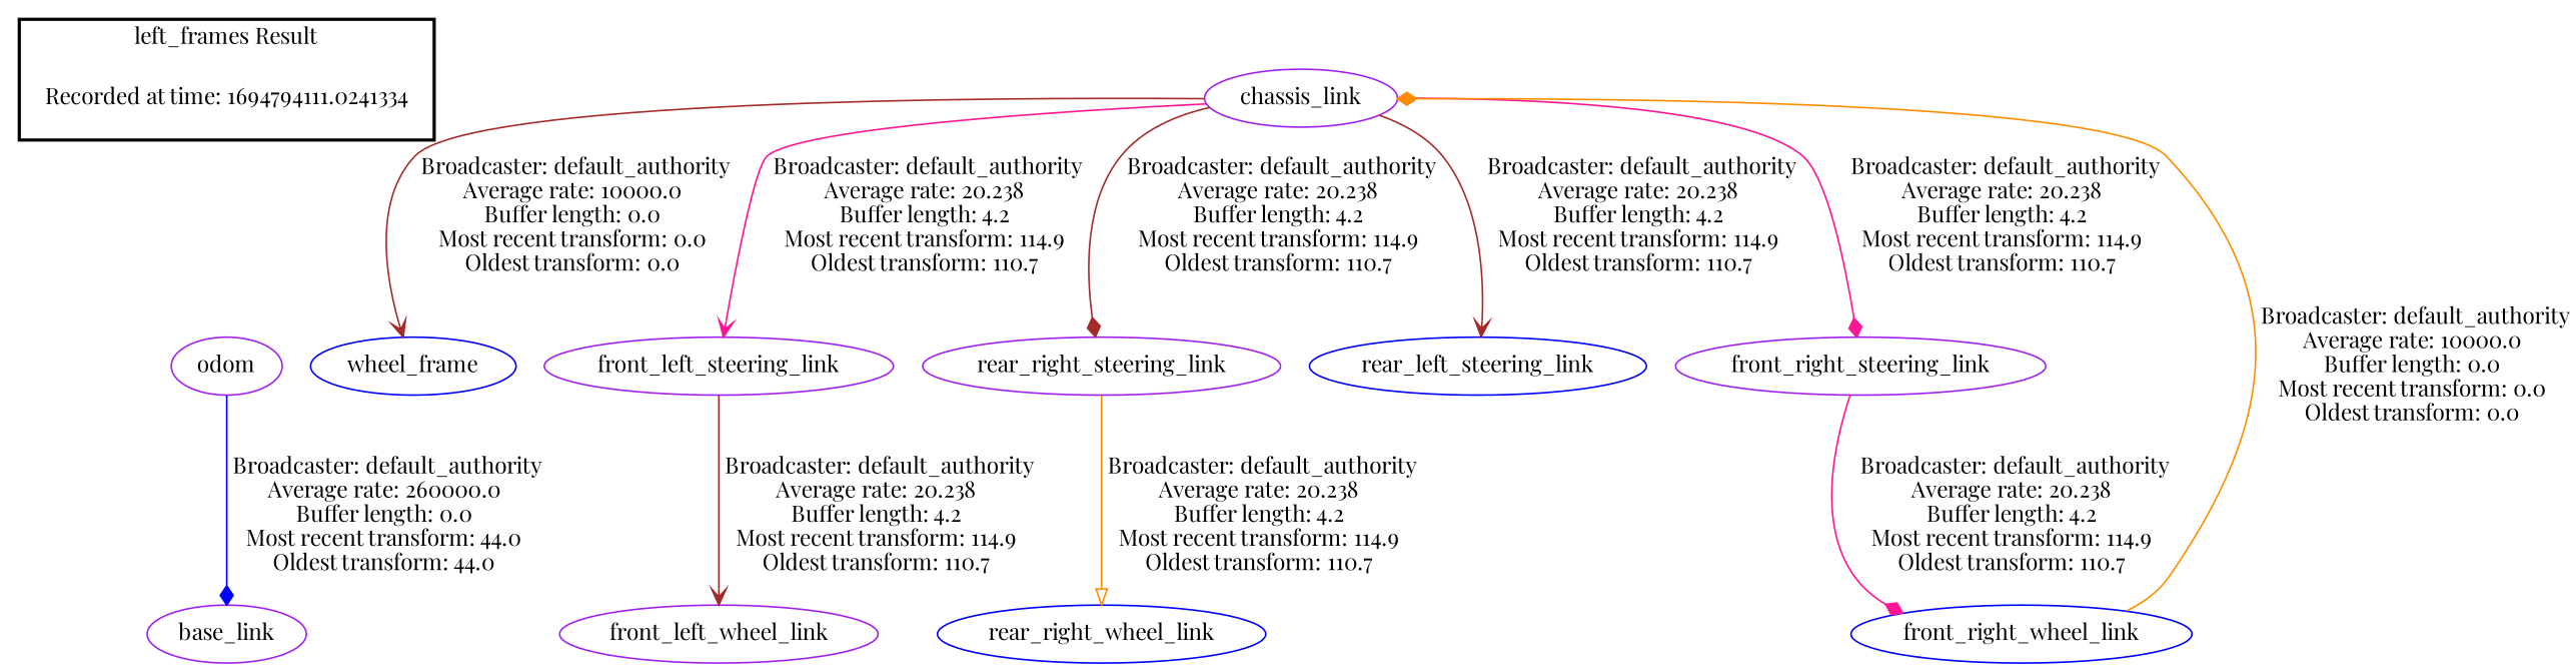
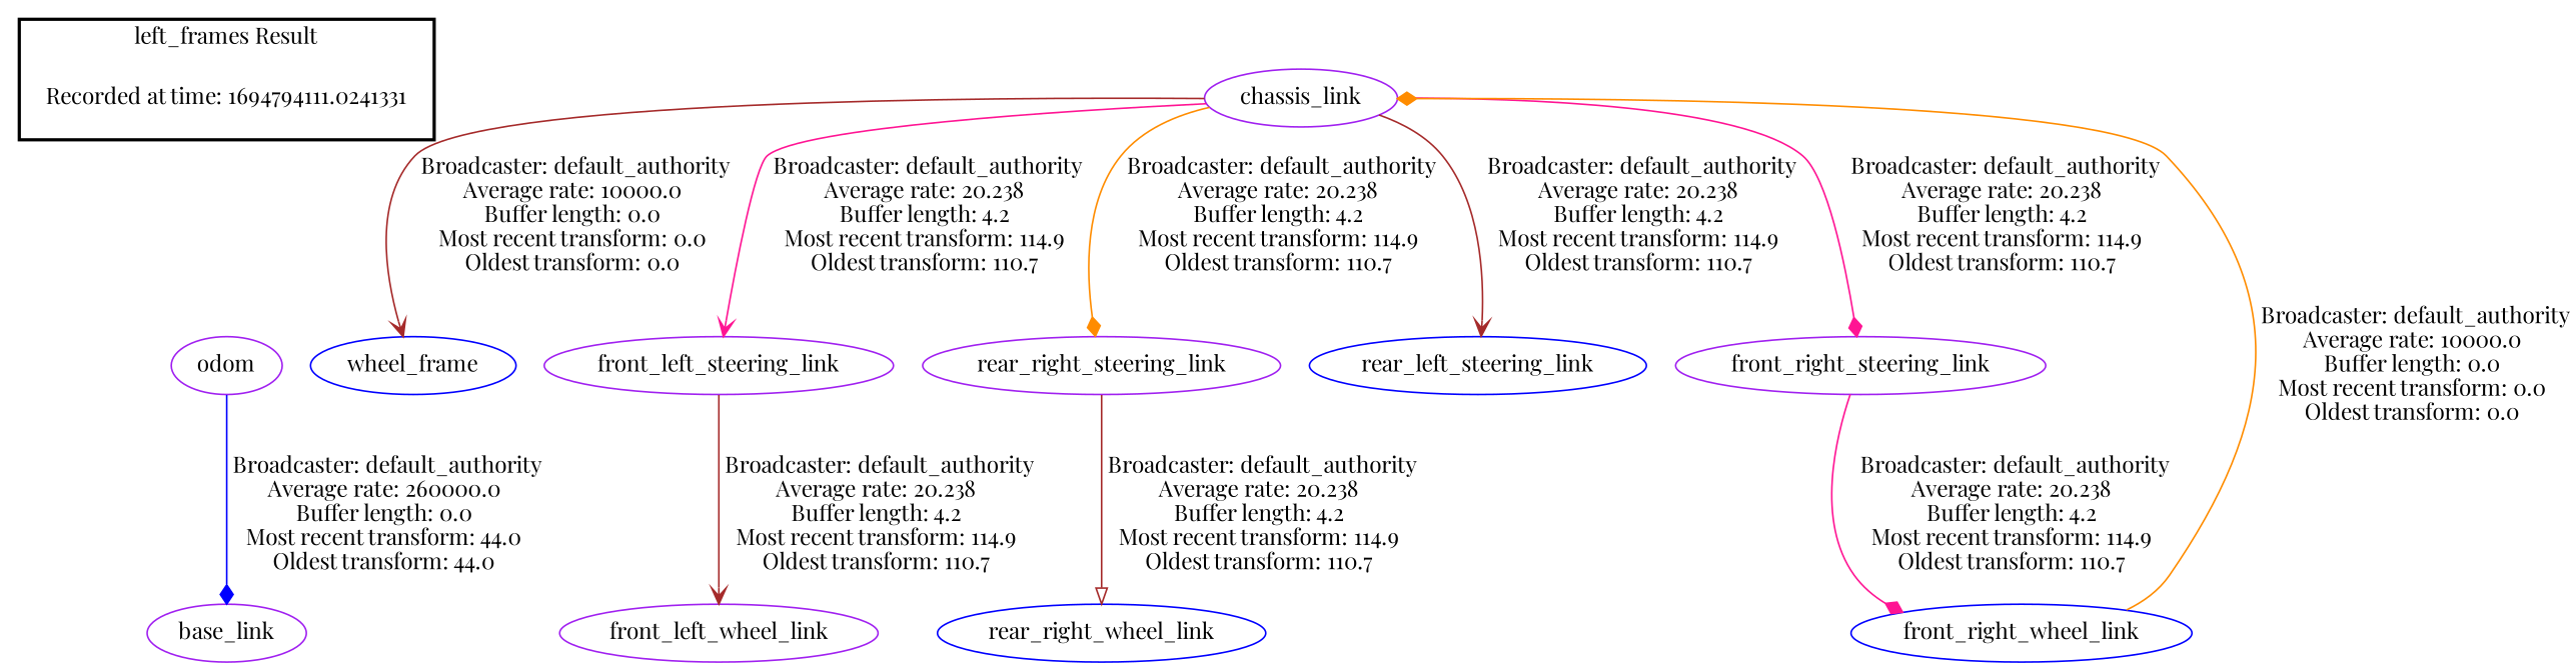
  digraph {
    fontname="Playfair Display"
    node [color=purple fontname="Playfair Display"]
    edge [fontname="Playfair Display" arrowhead=diamond color=brown]
-   "Recorded at time: 1694794111.0241334" [color=blue shape=plaintext]
+   "Recorded at time: 1694794111.0241334" [color=blue shape=plaintext label="Recorded at time: 1694794111.0241331"]
    odom
    n3 [color=blue label=wheel_frame]
    chassis_link
    front_left_steering_link
    front_right_steering_link
    rear_left_steering_link [color=blue]
    rear_right_steering_link
    front_left_wheel_link
    front_right_wheel_link [color=blue]
    rear_right_wheel_link [color=blue]
    base_link
    subgraph cluster_1 {
      color=black
      label="left_frames Result"
      style=bold
      "Recorded at time: 1694794111.0241334"
    }
    "Recorded at time: 1694794111.0241334" -> odom [style=invis arrowhead="" color=""]
    odom -> base_link [color=blue label=" Broadcaster: default_authority\nAverage rate: 260000.0\nBuffer length: 0.0\nMost recent transform: 44.0\nOldest transform: 44.0\n"]
    chassis_link -> n3 [arrowhead=vee label=" Broadcaster: default_authority\nAverage rate: 10000.0\nBuffer length: 0.0\nMost recent transform: 0.0\nOldest transform: 0.0\n"]
    chassis_link -> front_left_steering_link [arrowhead=vee color=deeppink label=" Broadcaster: default_authority\nAverage rate: 20.238\nBuffer length: 4.2\nMost recent transform: 114.9\nOldest transform: 110.7\n"]
    chassis_link -> front_right_steering_link [color=deeppink label=" Broadcaster: default_authority\nAverage rate: 20.238\nBuffer length: 4.2\nMost recent transform: 114.9\nOldest transform: 110.7\n"]
    chassis_link -> rear_left_steering_link [arrowhead=vee label=" Broadcaster: default_authority\nAverage rate: 20.238\nBuffer length: 4.2\nMost recent transform: 114.9\nOldest transform: 110.7\n"]
-   chassis_link -> rear_right_steering_link [label=" Broadcaster: default_authority\nAverage rate: 20.238\nBuffer length: 4.2\nMost recent transform: 114.9\nOldest transform: 110.7\n"]
+   chassis_link -> rear_right_steering_link [color=darkorange label=" Broadcaster: default_authority\nAverage rate: 20.238\nBuffer length: 4.2\nMost recent transform: 114.9\nOldest transform: 110.7\n"]
    front_left_steering_link -> front_left_wheel_link [arrowhead=vee label=" Broadcaster: default_authority\nAverage rate: 20.238\nBuffer length: 4.2\nMost recent transform: 114.9\nOldest transform: 110.7\n"]
    front_right_steering_link -> front_right_wheel_link [color=deeppink label=" Broadcaster: default_authority\nAverage rate: 20.238\nBuffer length: 4.2\nMost recent transform: 114.9\nOldest transform: 110.7\n"]
-   rear_right_steering_link -> rear_right_wheel_link [arrowhead=onormal color=darkorange label=" Broadcaster: default_authority\nAverage rate: 20.238\nBuffer length: 4.2\nMost recent transform: 114.9\nOldest transform: 110.7\n"]
+   rear_right_steering_link -> rear_right_wheel_link [arrowhead=onormal label=" Broadcaster: default_authority\nAverage rate: 20.238\nBuffer length: 4.2\nMost recent transform: 114.9\nOldest transform: 110.7\n"]
    front_right_wheel_link -> chassis_link [color=darkorange label=" Broadcaster: default_authority\nAverage rate: 10000.0\nBuffer length: 0.0\nMost recent transform: 0.0\nOldest transform: 0.0\n"]
  }
